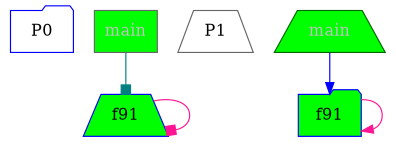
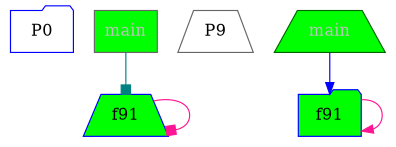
  digraph {
    node [color=blue shape=trapezium fillcolor=green style=filled]
    edge [color=deeppink arrowhead=box]
    n1 [label=P0 shape=folder fillcolor="" style=""]
    n2 [fontcolor=black label=f91]
    n3 [color=gray40 fontcolor=grey label=main shape=box]
-   n4 [color=gray40 label=P1 fillcolor="" style=""]
+   n4 [color=gray40 label=P9 fillcolor="" style=""]
    n5 [fontcolor=black label=f91 shape=folder]
    n6 [color=darkgreen fontcolor=grey label=main]
    subgraph sub_1 {
      n1
      n2
      n3
    }
    subgraph sub_2 {
      n4
      n5
      n6
    }
    n2 -> n2
    n3 -> n2 [color=teal]
    n5 -> n5 [arrowhead=normal]
    n6 -> n5 [color=blue arrowhead=normal]
  }
